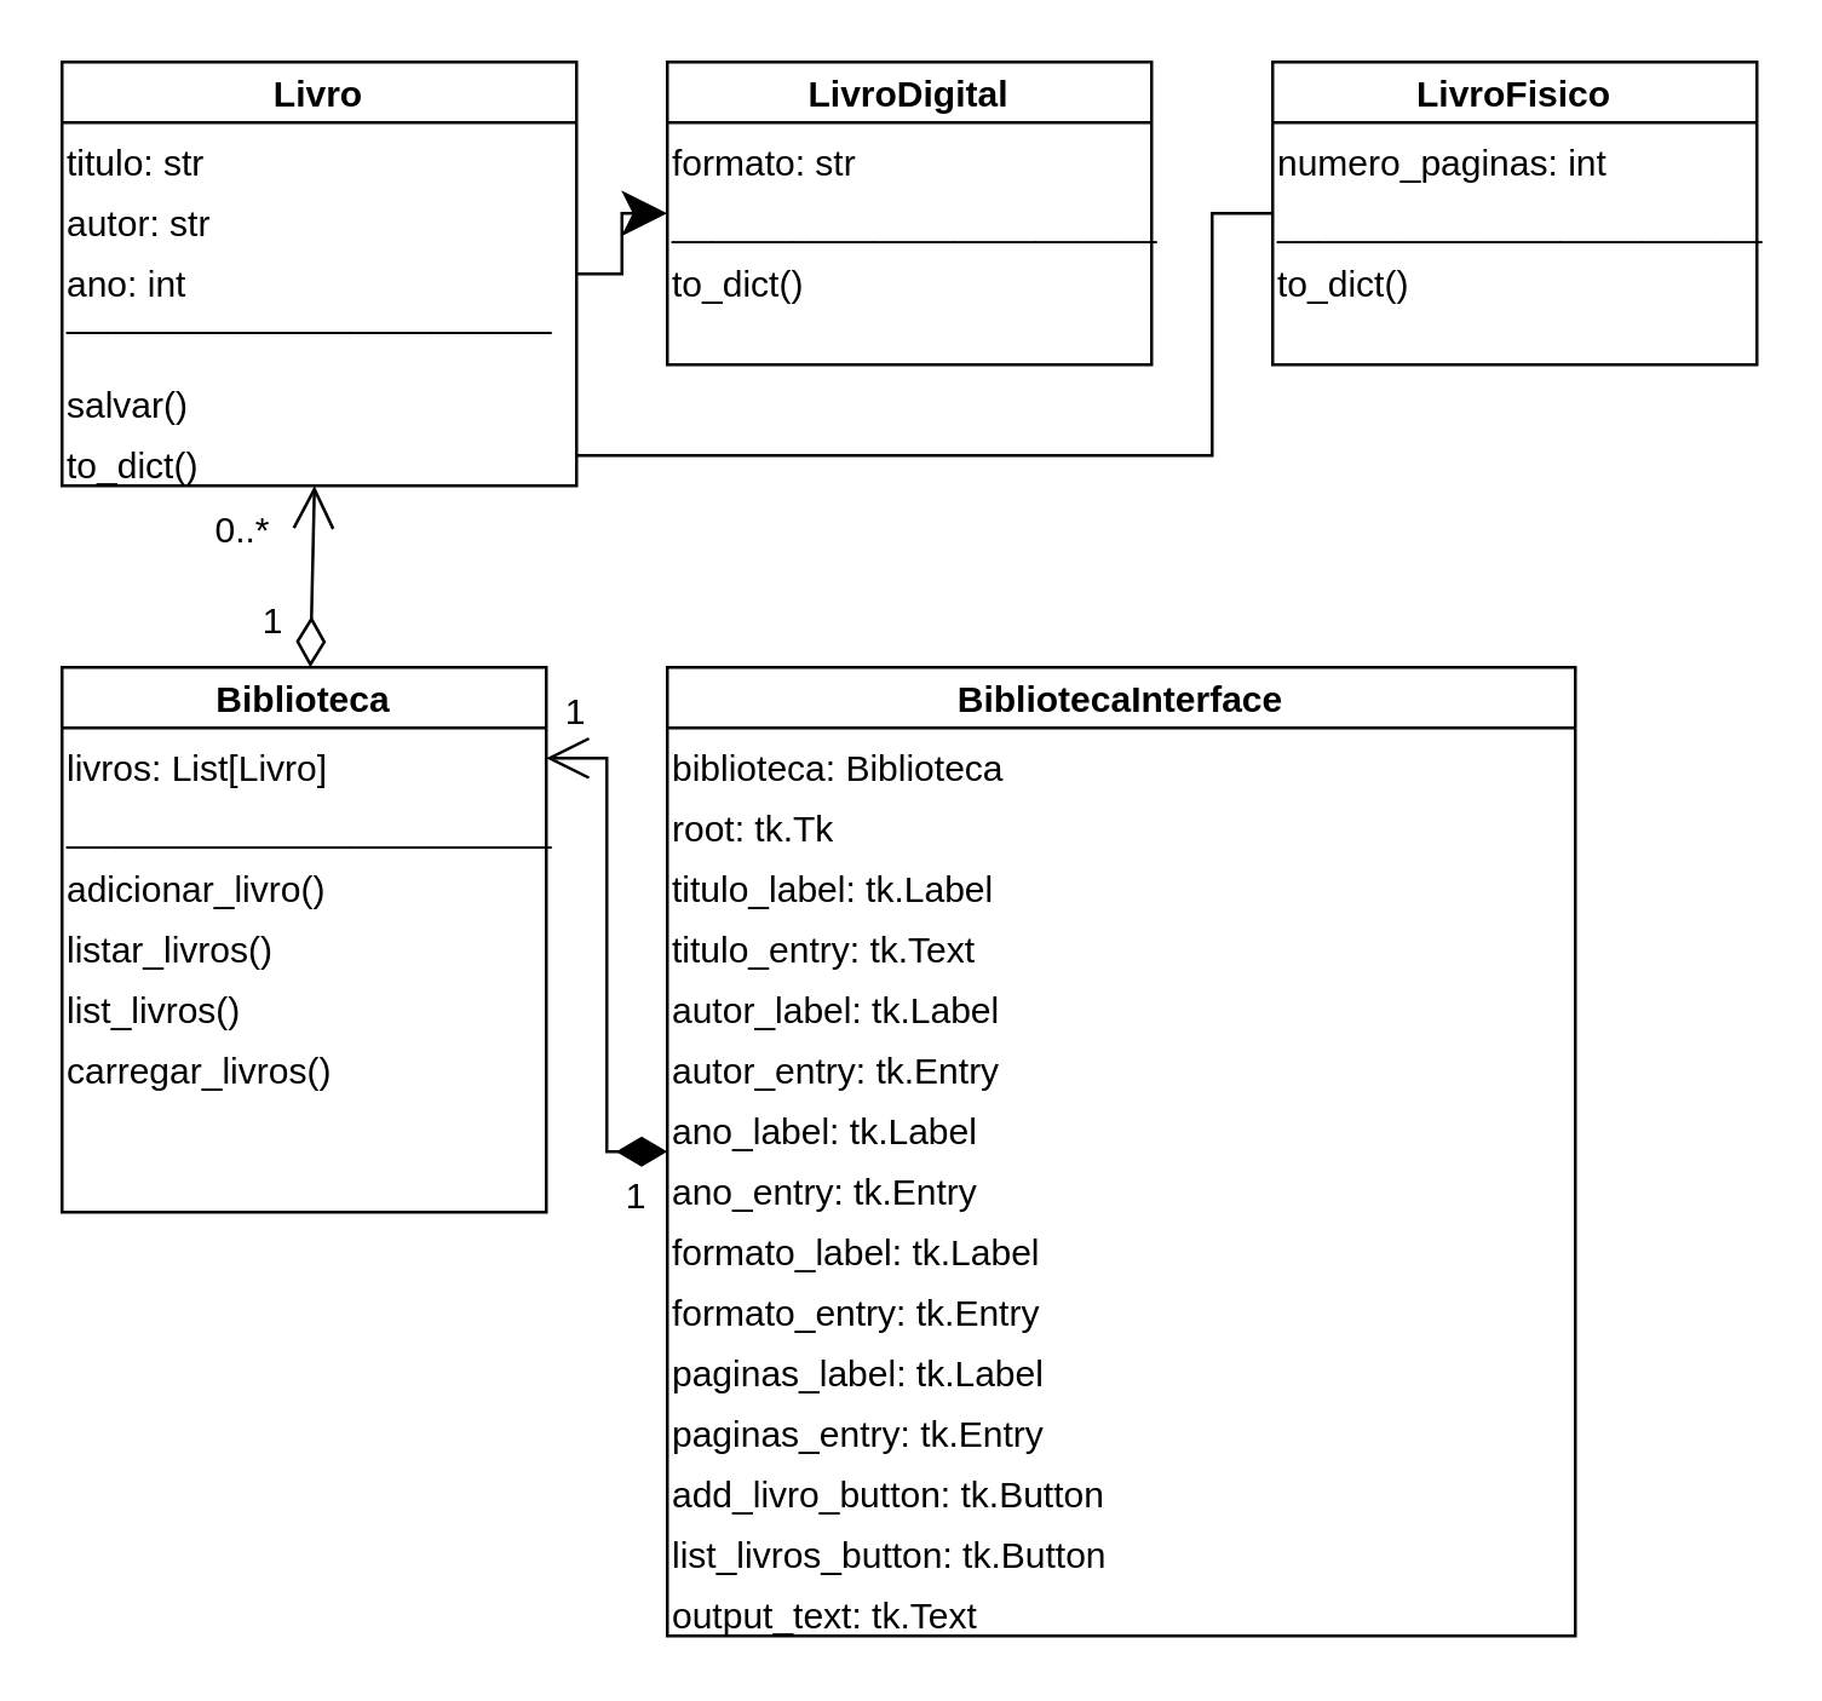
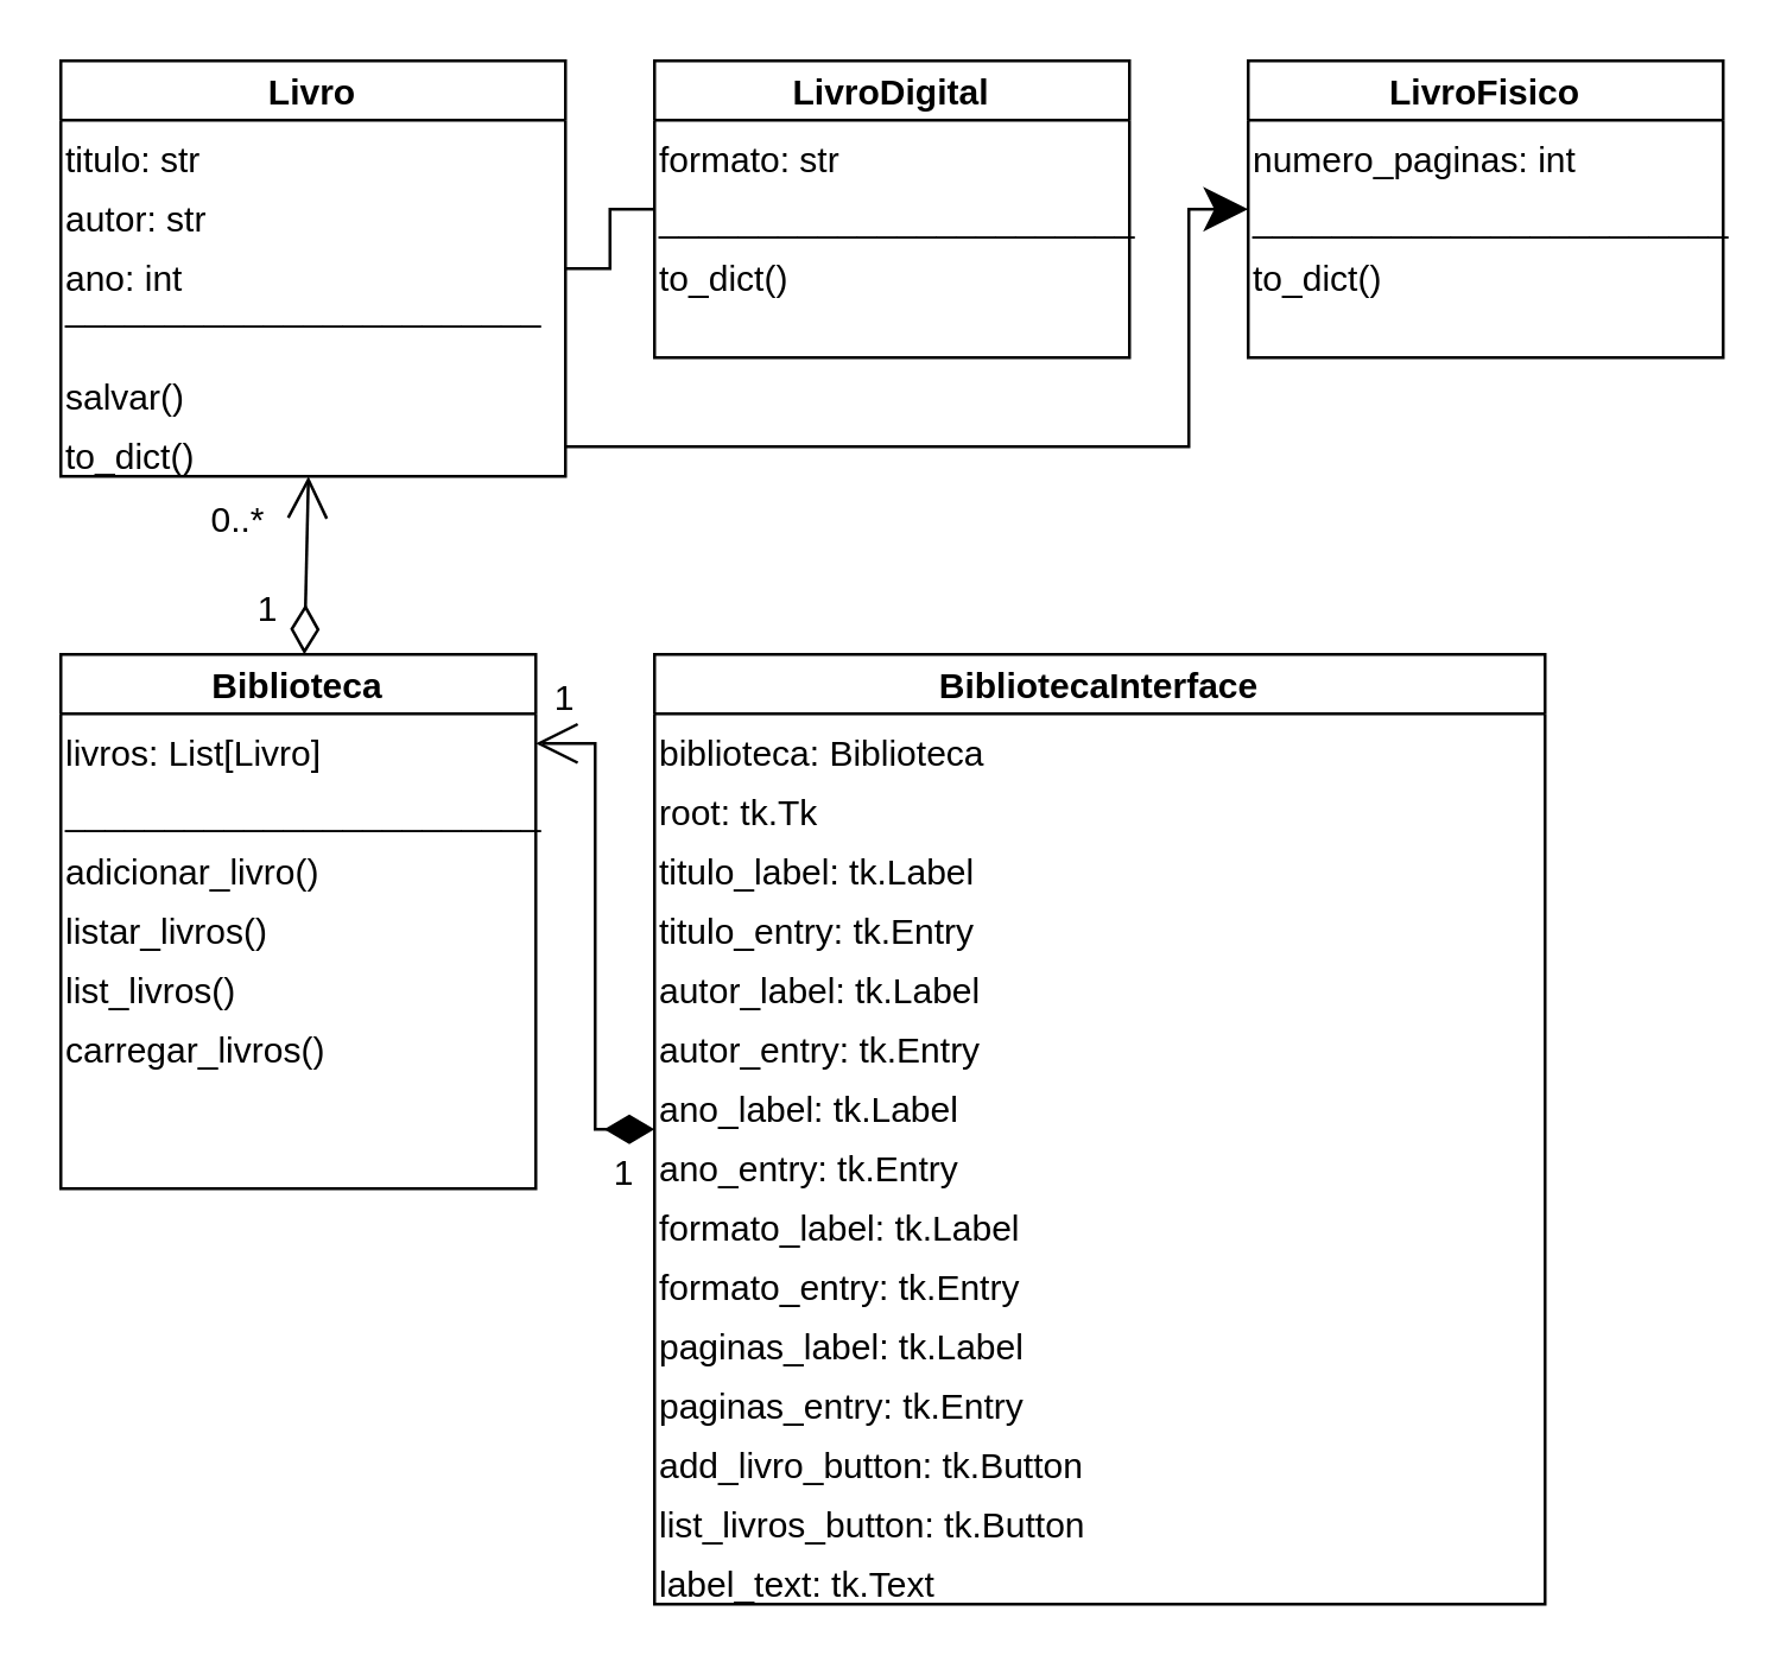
  <mxCell id="0" />
  <mxCell id="1" parent="0" />
  <mxCell id="2" value="Livro" style="swimlane;startSize=20;" parent="1" vertex="1"><mxGeometry x="20" y="20" width="170" height="140" as="geometry" /></mxCell>
  <mxCell id="3" value="titulo: str" style="text" parent="2" vertex="1"><mxGeometry y="20" width="160" height="20" as="geometry" /></mxCell>
  <mxCell id="4" value="autor: str" style="text" parent="2" vertex="1"><mxGeometry y="40" width="160" height="20" as="geometry" /></mxCell>
  <mxCell id="5" value="ano: int" style="text" parent="2" vertex="1"><mxGeometry y="60" width="160" height="20" as="geometry" /></mxCell>
  <mxCell id="6" value="salvar()" style="text" parent="2" vertex="1"><mxGeometry y="100" width="160" height="20" as="geometry" /></mxCell>
  <mxCell id="7" value="to_dict()" style="text" parent="2" vertex="1"><mxGeometry y="120" width="160" height="20" as="geometry" /></mxCell>
  <mxCell id="8" value="________________________" style="text" vertex="1" parent="2"><mxGeometry y="70" width="160" height="20" as="geometry" /></mxCell>
  <mxCell id="9" value="LivroDigital" style="swimlane;startSize=20;" parent="1" vertex="1"><mxGeometry x="220" y="20" width="160" height="100" as="geometry" /></mxCell>
  <mxCell id="10" value="formato: str" style="text" parent="9" vertex="1"><mxGeometry y="20" width="160" height="20" as="geometry" /></mxCell>
  <mxCell id="11" value="to_dict()" style="text" parent="9" vertex="1"><mxGeometry y="60" width="160" height="20" as="geometry" /></mxCell>
  <mxCell id="12" value="________________________" style="text" vertex="1" parent="9"><mxGeometry y="40" width="160" height="20" as="geometry" /></mxCell>
  <mxCell id="13" value="LivroFisico" style="swimlane;startSize=20;" parent="1" vertex="1"><mxGeometry x="420" y="20" width="160" height="100" as="geometry" /></mxCell>
  <mxCell id="14" value="numero_paginas: int" style="text" parent="13" vertex="1"><mxGeometry y="20" width="160" height="20" as="geometry" /></mxCell>
  <mxCell id="15" value="to_dict()" style="text" parent="13" vertex="1"><mxGeometry y="60" width="160" height="20" as="geometry" /></mxCell>
  <mxCell id="16" value="________________________" style="text" vertex="1" parent="13"><mxGeometry y="40" width="160" height="20" as="geometry" /></mxCell>
  <mxCell id="17" style="edgeStyle=none;html=1;strokeWidth=1;startArrow=diamondThin;startFill=0;endArrow=open;endFill=0;startSize=14;endSize=12;" edge="1" parent="1" source="18" target="2"><mxGeometry relative="1" as="geometry" /></mxCell>
  <mxCell id="18" value="Biblioteca" style="swimlane;startSize=20;" parent="1" vertex="1"><mxGeometry x="20" y="220" width="160" height="180" as="geometry" /></mxCell>
  <mxCell id="19" value="livros: List[Livro]" style="text" parent="18" vertex="1"><mxGeometry y="20" width="160" height="20" as="geometry" /></mxCell>
  <mxCell id="20" value="adicionar_livro()" style="text" parent="18" vertex="1"><mxGeometry y="60" width="160" height="20" as="geometry" /></mxCell>
  <mxCell id="21" value="listar_livros()" style="text" parent="18" vertex="1"><mxGeometry y="80" width="160" height="20" as="geometry" /></mxCell>
  <mxCell id="22" value="list_livros()" style="text" parent="18" vertex="1"><mxGeometry y="100" width="160" height="20" as="geometry" /></mxCell>
  <mxCell id="23" value="carregar_livros()" style="text" parent="18" vertex="1"><mxGeometry y="120" width="160" height="20" as="geometry" /></mxCell>
  <mxCell id="24" value="________________________" style="text" vertex="1" parent="18"><mxGeometry y="40" width="160" height="20" as="geometry" /></mxCell>
  <mxCell id="25" value="BibliotecaInterface" style="swimlane;startSize=20;" parent="1" vertex="1"><mxGeometry x="220" y="220" width="300" height="320" as="geometry" /></mxCell>
  <mxCell id="26" value="biblioteca: Biblioteca" style="text" parent="25" vertex="1"><mxGeometry y="20" width="300" height="20" as="geometry" /></mxCell>
  <mxCell id="27" value="root: tk.Tk" style="text" parent="25" vertex="1"><mxGeometry y="40" width="300" height="20" as="geometry" /></mxCell>
  <mxCell id="28" value="titulo_label: tk.Label" style="text" parent="25" vertex="1"><mxGeometry y="60" width="300" height="20" as="geometry" /></mxCell>
- <mxCell id="29" value="titulo_entry: tk.Text" style="text" parent="25" vertex="1"><mxGeometry y="80" width="300" height="20" as="geometry" /></mxCell>
+ <mxCell id="29" value="titulo_entry: tk.Entry" style="text" parent="25" vertex="1"><mxGeometry y="80" width="300" height="20" as="geometry" /></mxCell>
  <mxCell id="30" value="autor_label: tk.Label" style="text" parent="25" vertex="1"><mxGeometry y="100" width="300" height="20" as="geometry" /></mxCell>
  <mxCell id="31" value="autor_entry: tk.Entry" style="text" parent="25" vertex="1"><mxGeometry y="120" width="300" height="20" as="geometry" /></mxCell>
  <mxCell id="32" value="ano_label: tk.Label" style="text" parent="25" vertex="1"><mxGeometry y="140" width="300" height="20" as="geometry" /></mxCell>
  <mxCell id="33" value="ano_entry: tk.Entry" style="text" parent="25" vertex="1"><mxGeometry y="160" width="300" height="20" as="geometry" /></mxCell>
  <mxCell id="34" value="formato_label: tk.Label" style="text" parent="25" vertex="1"><mxGeometry y="180" width="300" height="20" as="geometry" /></mxCell>
  <mxCell id="35" value="formato_entry: tk.Entry" style="text" parent="25" vertex="1"><mxGeometry y="200" width="300" height="20" as="geometry" /></mxCell>
  <mxCell id="36" value="paginas_label: tk.Label" style="text" parent="25" vertex="1"><mxGeometry y="220" width="300" height="20" as="geometry" /></mxCell>
  <mxCell id="37" value="paginas_entry: tk.Entry" style="text" parent="25" vertex="1"><mxGeometry y="240" width="300" height="20" as="geometry" /></mxCell>
  <mxCell id="38" value="add_livro_button: tk.Button" style="text" parent="25" vertex="1"><mxGeometry y="260" width="300" height="20" as="geometry" /></mxCell>
  <mxCell id="39" value="list_livros_button: tk.Button" style="text" parent="25" vertex="1"><mxGeometry y="280" width="300" height="20" as="geometry" /></mxCell>
- <mxCell id="40" value="output_text: tk.Text" style="text" parent="25" vertex="1"><mxGeometry y="300" width="300" height="20" as="geometry" /></mxCell>
- <mxCell id="41" value="" style="edgeStyle=orthogonalEdgeStyle;rounded=0;orthogonalLoop=1;startSize=6;endSize=12;" parent="1" source="2" target="9" edge="1"><mxGeometry relative="1" as="geometry" /></mxCell>
- <mxCell id="42" value="" style="edgeStyle=orthogonalEdgeStyle;rounded=0;orthogonalLoop=1;strokeWidth=1;endSize=12;endArrow=none;" parent="1" source="2" target="13" edge="1"><mxGeometry relative="1" as="geometry"><Array as="points"><mxPoint x="400" y="150" /><mxPoint x="400" y="70" /></Array></mxGeometry></mxCell>
+ <mxCell id="40" value="label_text: tk.Text" style="text" parent="25" vertex="1"><mxGeometry y="300" width="300" height="20" as="geometry" /></mxCell>
+ <mxCell id="41" value="" style="edgeStyle=orthogonalEdgeStyle;rounded=0;orthogonalLoop=1;startSize=6;endSize=12;endArrow=none;" parent="1" source="2" target="9" edge="1"><mxGeometry relative="1" as="geometry" /></mxCell>
+ <mxCell id="42" value="" style="edgeStyle=orthogonalEdgeStyle;rounded=0;orthogonalLoop=1;strokeWidth=1;endSize=12;" parent="1" source="2" target="13" edge="1"><mxGeometry relative="1" as="geometry"><Array as="points"><mxPoint x="400" y="150" /><mxPoint x="400" y="70" /></Array></mxGeometry></mxCell>
  <mxCell id="43" value="" style="edgeStyle=orthogonalEdgeStyle;rounded=0;orthogonalLoop=1;endArrow=diamondThin;endFill=1;strokeWidth=1;startSize=12;endSize=14;startArrow=open;startFill=0;" parent="1" source="19" target="25" edge="1"><mxGeometry relative="1" as="geometry" /></mxCell>
  <mxCell id="44" value="1" style="text;strokeColor=none;align=center;fillColor=none;html=1;verticalAlign=middle;whiteSpace=wrap;rounded=0;" vertex="1" parent="1"><mxGeometry x="180" y="380" width="60" height="30" as="geometry" /></mxCell>
  <mxCell id="45" value="1" style="text;strokeColor=none;align=center;fillColor=none;html=1;verticalAlign=middle;whiteSpace=wrap;rounded=0;" vertex="1" parent="1"><mxGeometry x="160" y="220" width="60" height="30" as="geometry" /></mxCell>
  <mxCell id="46" value="1" style="text;strokeColor=none;align=center;fillColor=none;html=1;verticalAlign=middle;whiteSpace=wrap;rounded=0;" vertex="1" parent="1"><mxGeometry x="60" y="190" width="60" height="30" as="geometry" /></mxCell>
  <mxCell id="47" value="0..*" style="text;strokeColor=none;align=center;fillColor=none;html=1;verticalAlign=middle;whiteSpace=wrap;rounded=0;" vertex="1" parent="1"><mxGeometry x="50" y="160" width="60" height="30" as="geometry" /></mxCell>
